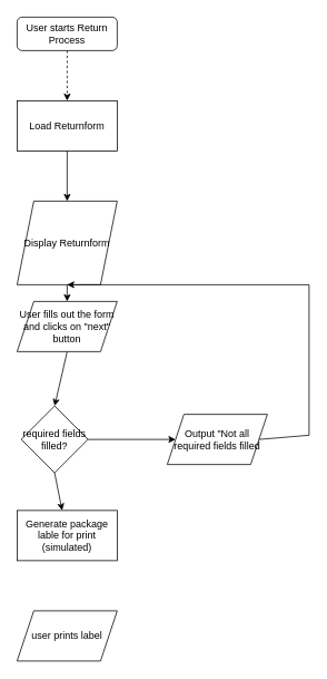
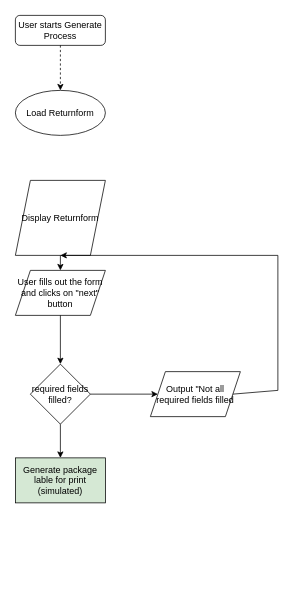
  <mxCell id="0" />
  <mxCell id="1" parent="0" />
- <mxCell id="2" value="User starts Return Process" style="rounded=1;whiteSpace=wrap;html=1;fontSize=12;glass=0;strokeWidth=1;shadow=0;" parent="1" vertex="1"><mxGeometry x="20" y="20" width="120" height="40" as="geometry" /></mxCell>
- <mxCell id="3" value="Load Returnform" style="rounded=0;whiteSpace=wrap;html=1;" vertex="1" parent="1"><mxGeometry x="20" y="120" width="120" height="60" as="geometry" /></mxCell>
+ <mxCell id="2" value="User starts Generate Process" style="rounded=1;whiteSpace=wrap;html=1;fontSize=12;glass=0;strokeWidth=1;shadow=0;" parent="1" vertex="1"><mxGeometry x="20" y="20" width="120" height="40" as="geometry" /></mxCell>
+ <mxCell id="3" value="Load Returnform" style="ellipse;whiteSpace=wrap;html=1;" vertex="1" parent="1"><mxGeometry x="20" y="120" width="120" height="60" as="geometry" /></mxCell>
  <mxCell id="4" value="" style="endArrow=classic;html=1;rounded=0;exitX=0.5;exitY=1;exitDx=0;exitDy=0;entryX=0.5;entryY=0;entryDx=0;entryDy=0;dashed=1;" edge="1" parent="1" source="2" target="3"><mxGeometry width="50" height="50" relative="1" as="geometry"><mxPoint x="560" y="160" as="sourcePoint" /><mxPoint x="610" y="110" as="targetPoint" /></mxGeometry></mxCell>
- <mxCell id="5" value="" style="endArrow=classic;html=1;rounded=0;exitX=0.5;exitY=1;exitDx=0;exitDy=0;entryX=0.5;entryY=0;entryDx=0;entryDy=0;" edge="1" parent="1" source="3" target="6"><mxGeometry width="50" height="50" relative="1" as="geometry"><mxPoint x="560" y="160" as="sourcePoint" /><mxPoint x="80" y="240" as="targetPoint" /></mxGeometry></mxCell>
  <mxCell id="6" value="Display Returnform" style="shape=parallelogram;perimeter=parallelogramPerimeter;whiteSpace=wrap;html=1;fixedSize=1;" vertex="1" parent="1"><mxGeometry x="20" y="240" width="120" height="100" as="geometry" /></mxCell>
  <mxCell id="7" value="User fills out the form and clicks on &quot;next&quot; button" style="shape=parallelogram;perimeter=parallelogramPerimeter;whiteSpace=wrap;html=1;fixedSize=1;" vertex="1" parent="1"><mxGeometry x="20" y="360" width="120" height="60" as="geometry" /></mxCell>
  <mxCell id="8" value="" style="endArrow=classic;html=1;rounded=0;exitX=0.5;exitY=1;exitDx=0;exitDy=0;entryX=0.5;entryY=0;entryDx=0;entryDy=0;" edge="1" parent="1" source="6" target="7"><mxGeometry width="50" height="50" relative="1" as="geometry"><mxPoint x="240" y="340" as="sourcePoint" /><mxPoint x="290" y="290" as="targetPoint" /></mxGeometry></mxCell>
- <mxCell id="9" value="required fields filled?" style="rhombus;whiteSpace=wrap;html=1;" vertex="1" parent="1"><mxGeometry x="25" y="485" width="80" height="80" as="geometry" /></mxCell>
+ <mxCell id="9" value="required fields filled?" style="rhombus;whiteSpace=wrap;html=1;" vertex="1" parent="1"><mxGeometry x="40" y="485" width="80" height="80" as="geometry" /></mxCell>
  <mxCell id="10" value="" style="endArrow=classic;html=1;rounded=0;exitX=0.5;exitY=1;exitDx=0;exitDy=0;entryX=0.5;entryY=0;entryDx=0;entryDy=0;" edge="1" parent="1" source="7" target="9"><mxGeometry width="50" height="50" relative="1" as="geometry"><mxPoint x="240" y="340" as="sourcePoint" /><mxPoint x="290" y="290" as="targetPoint" /></mxGeometry></mxCell>
  <mxCell id="11" value="Output &quot;Not all required fields filled" style="shape=parallelogram;perimeter=parallelogramPerimeter;whiteSpace=wrap;html=1;fixedSize=1;" vertex="1" parent="1"><mxGeometry x="200" y="495" width="120" height="60" as="geometry" /></mxCell>
  <mxCell id="12" value="" style="endArrow=classic;html=1;rounded=0;exitX=1;exitY=0.5;exitDx=0;exitDy=0;entryX=0;entryY=0.5;entryDx=0;entryDy=0;" edge="1" parent="1" source="9" target="11"><mxGeometry width="50" height="50" relative="1" as="geometry"><mxPoint x="240" y="430" as="sourcePoint" /><mxPoint x="290" y="380" as="targetPoint" /></mxGeometry></mxCell>
  <mxCell id="13" value="" style="endArrow=none;html=1;rounded=0;exitX=1;exitY=0.5;exitDx=0;exitDy=0;" edge="1" parent="1" source="11"><mxGeometry width="50" height="50" relative="1" as="geometry"><mxPoint x="240" y="430" as="sourcePoint" /><mxPoint x="370" y="520" as="targetPoint" /></mxGeometry></mxCell>
  <mxCell id="14" value="" style="endArrow=none;html=1;rounded=0;" edge="1" parent="1"><mxGeometry width="50" height="50" relative="1" as="geometry"><mxPoint x="370" y="520" as="sourcePoint" /><mxPoint x="370" y="340" as="targetPoint" /></mxGeometry></mxCell>
  <mxCell id="15" value="" style="endArrow=classic;html=1;rounded=0;" edge="1" parent="1"><mxGeometry width="50" height="50" relative="1" as="geometry"><mxPoint x="370" y="340" as="sourcePoint" /><mxPoint x="80" y="340" as="targetPoint" /></mxGeometry></mxCell>
  <mxCell id="16" value="" style="endArrow=classic;html=1;rounded=0;exitX=0.5;exitY=1;exitDx=0;exitDy=0;" edge="1" parent="1" source="9" target="17"><mxGeometry width="50" height="50" relative="1" as="geometry"><mxPoint x="230" y="610" as="sourcePoint" /><mxPoint x="80" y="620" as="targetPoint" /></mxGeometry></mxCell>
- <mxCell id="17" value="Generate package lable for print (simulated)" style="rounded=0;whiteSpace=wrap;html=1;" vertex="1" parent="1"><mxGeometry x="20" y="610" width="120" height="60" as="geometry" /></mxCell>
- <mxCell id="18" value="user prints label" style="shape=parallelogram;perimeter=parallelogramPerimeter;whiteSpace=wrap;html=1;fixedSize=1;" vertex="1" parent="1"><mxGeometry x="20" y="730" width="120" height="60" as="geometry" /></mxCell>
+ <mxCell id="17" value="Generate package lable for print (simulated)" style="rounded=0;whiteSpace=wrap;html=1;fillColor=#d5e8d4;" vertex="1" parent="1"><mxGeometry x="20" y="610" width="120" height="60" as="geometry" /></mxCell>
